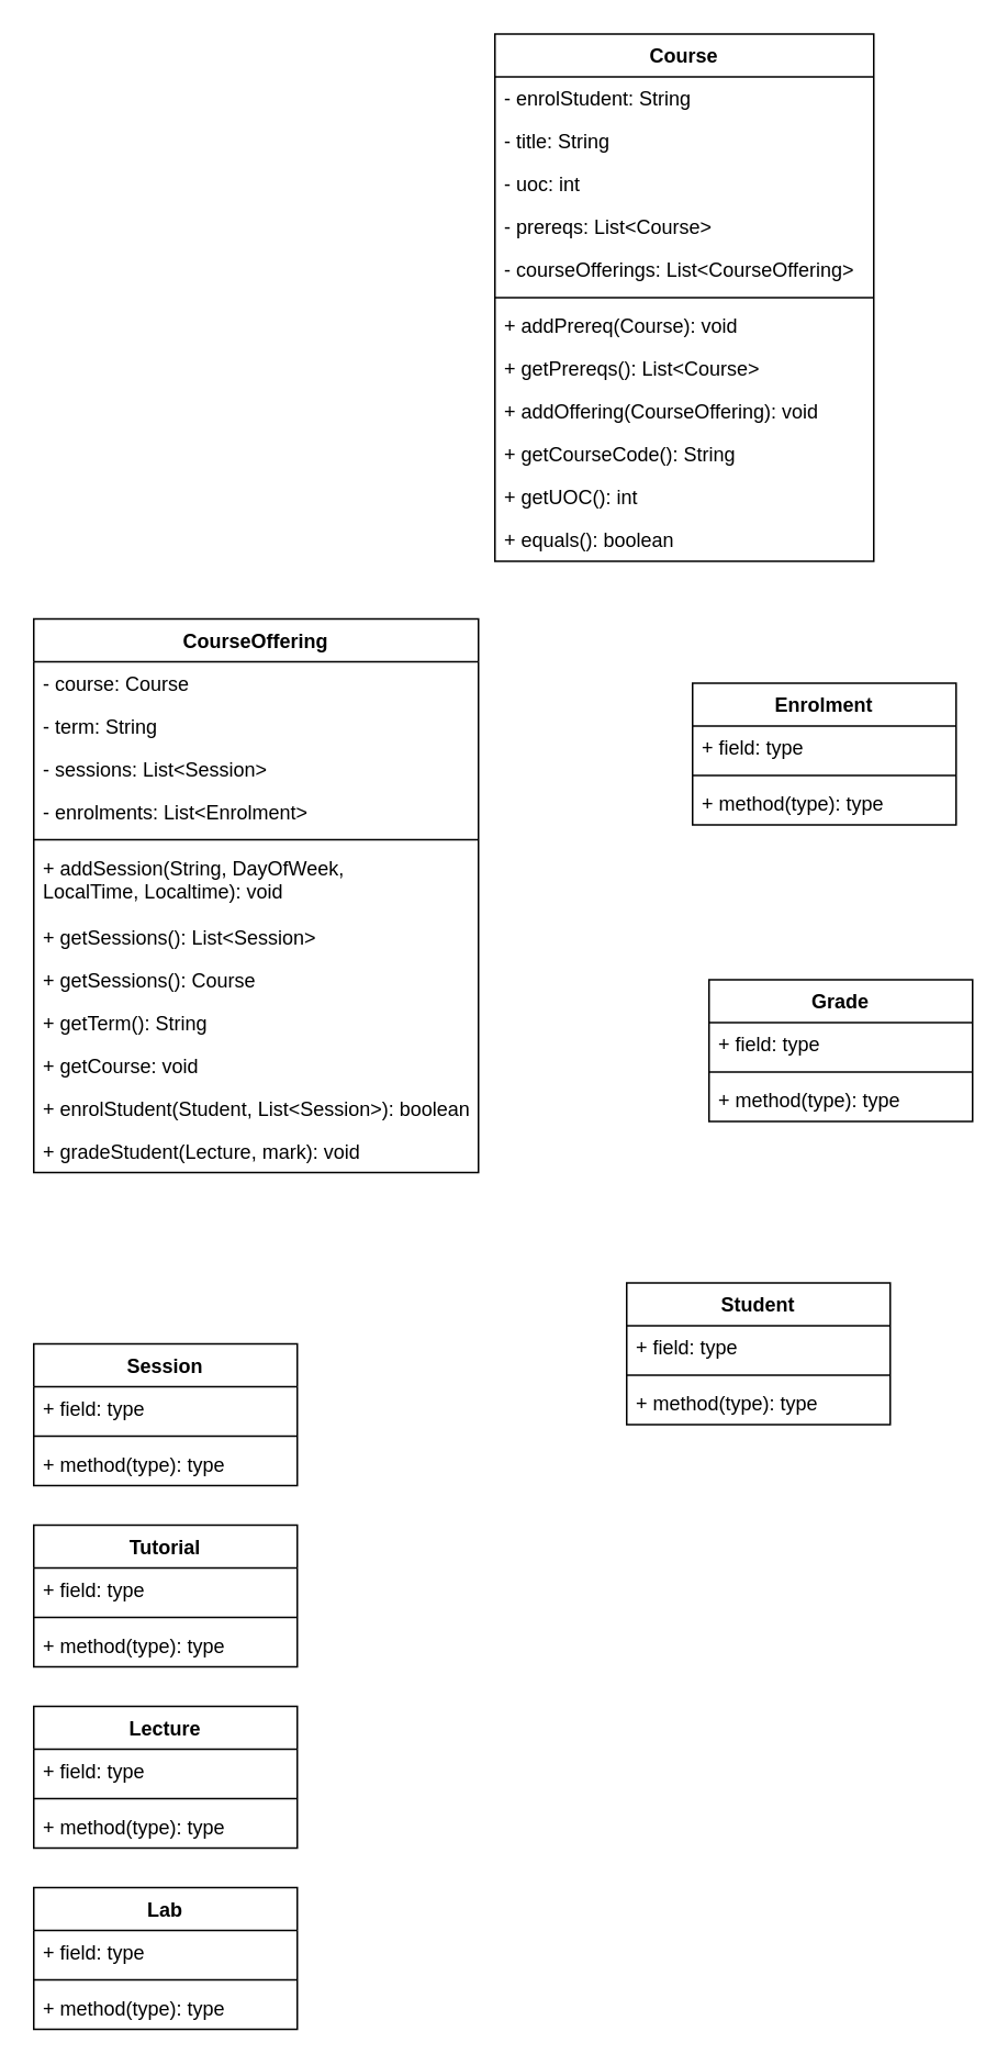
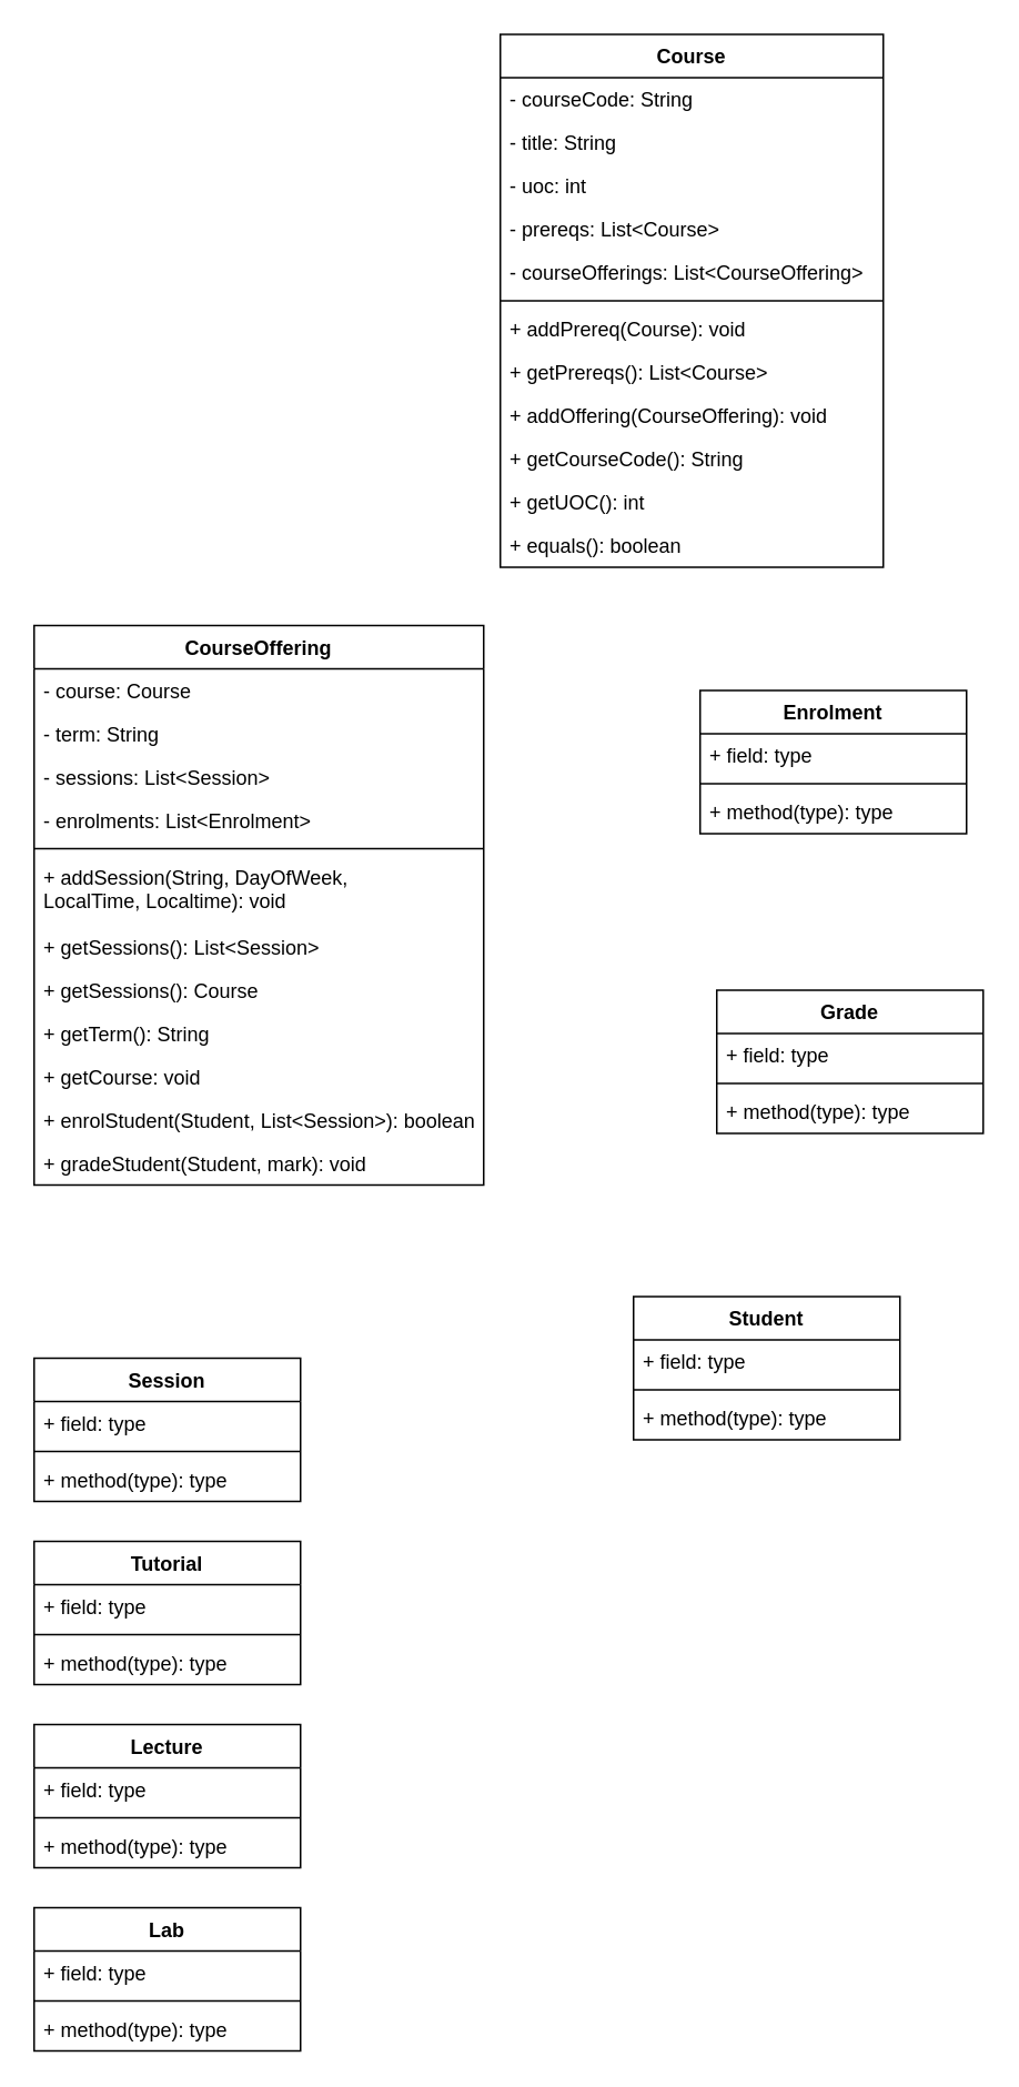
  <mxCell id="0" />
  <mxCell id="1" parent="0" />
  <mxCell id="2" value="Course" style="swimlane;fontStyle=1;align=center;verticalAlign=top;childLayout=stackLayout;horizontal=1;startSize=26;horizontalStack=0;resizeParent=1;resizeParentMax=0;resizeLast=0;collapsible=1;marginBottom=0;" parent="1" vertex="1"><mxGeometry x="300" y="20" width="230" height="320" as="geometry" /></mxCell>
- <mxCell id="3" value="- enrolStudent: String" style="text;strokeColor=none;fillColor=none;align=left;verticalAlign=top;spacingLeft=4;spacingRight=4;overflow=hidden;rotatable=0;points=[[0,0.5],[1,0.5]];portConstraint=eastwest;" parent="2" vertex="1"><mxGeometry y="26" width="230" height="26" as="geometry" /></mxCell>
+ <mxCell id="3" value="- courseCode: String" style="text;strokeColor=none;fillColor=none;align=left;verticalAlign=top;spacingLeft=4;spacingRight=4;overflow=hidden;rotatable=0;points=[[0,0.5],[1,0.5]];portConstraint=eastwest;" parent="2" vertex="1"><mxGeometry y="26" width="230" height="26" as="geometry" /></mxCell>
  <mxCell id="4" value="- title: String" style="text;strokeColor=none;fillColor=none;align=left;verticalAlign=top;spacingLeft=4;spacingRight=4;overflow=hidden;rotatable=0;points=[[0,0.5],[1,0.5]];portConstraint=eastwest;" parent="2" vertex="1"><mxGeometry y="52" width="230" height="26" as="geometry" /></mxCell>
  <mxCell id="5" value="- uoc: int" style="text;strokeColor=none;fillColor=none;align=left;verticalAlign=top;spacingLeft=4;spacingRight=4;overflow=hidden;rotatable=0;points=[[0,0.5],[1,0.5]];portConstraint=eastwest;" parent="2" vertex="1"><mxGeometry y="78" width="230" height="26" as="geometry" /></mxCell>
  <mxCell id="6" value="- prereqs: List&lt;Course&gt;" style="text;strokeColor=none;fillColor=none;align=left;verticalAlign=top;spacingLeft=4;spacingRight=4;overflow=hidden;rotatable=0;points=[[0,0.5],[1,0.5]];portConstraint=eastwest;" parent="2" vertex="1"><mxGeometry y="104" width="230" height="26" as="geometry" /></mxCell>
  <mxCell id="7" value="- courseOfferings: List&lt;CourseOffering&gt;" style="text;strokeColor=none;fillColor=none;align=left;verticalAlign=top;spacingLeft=4;spacingRight=4;overflow=hidden;rotatable=0;points=[[0,0.5],[1,0.5]];portConstraint=eastwest;" parent="2" vertex="1"><mxGeometry y="130" width="230" height="26" as="geometry" /></mxCell>
  <mxCell id="8" value="" style="line;strokeWidth=1;fillColor=none;align=left;verticalAlign=middle;spacingTop=-1;spacingLeft=3;spacingRight=3;rotatable=0;labelPosition=right;points=[];portConstraint=eastwest;" parent="2" vertex="1"><mxGeometry y="156" width="230" height="8" as="geometry" /></mxCell>
  <mxCell id="9" value="+ addPrereq(Course): void" style="text;strokeColor=none;fillColor=none;align=left;verticalAlign=top;spacingLeft=4;spacingRight=4;overflow=hidden;rotatable=0;points=[[0,0.5],[1,0.5]];portConstraint=eastwest;" parent="2" vertex="1"><mxGeometry y="164" width="230" height="26" as="geometry" /></mxCell>
  <mxCell id="10" value="+ getPrereqs(): List&lt;Course&gt;" style="text;strokeColor=none;fillColor=none;align=left;verticalAlign=top;spacingLeft=4;spacingRight=4;overflow=hidden;rotatable=0;points=[[0,0.5],[1,0.5]];portConstraint=eastwest;" parent="2" vertex="1"><mxGeometry y="190" width="230" height="26" as="geometry" /></mxCell>
  <mxCell id="11" value="+ addOffering(CourseOffering): void" style="text;strokeColor=none;fillColor=none;align=left;verticalAlign=top;spacingLeft=4;spacingRight=4;overflow=hidden;rotatable=0;points=[[0,0.5],[1,0.5]];portConstraint=eastwest;" parent="2" vertex="1"><mxGeometry y="216" width="230" height="26" as="geometry" /></mxCell>
  <mxCell id="12" value="+ getCourseCode(): String" style="text;strokeColor=none;fillColor=none;align=left;verticalAlign=top;spacingLeft=4;spacingRight=4;overflow=hidden;rotatable=0;points=[[0,0.5],[1,0.5]];portConstraint=eastwest;" parent="2" vertex="1"><mxGeometry y="242" width="230" height="26" as="geometry" /></mxCell>
  <mxCell id="13" value="+ getUOC(): int" style="text;strokeColor=none;fillColor=none;align=left;verticalAlign=top;spacingLeft=4;spacingRight=4;overflow=hidden;rotatable=0;points=[[0,0.5],[1,0.5]];portConstraint=eastwest;" parent="2" vertex="1"><mxGeometry y="268" width="230" height="26" as="geometry" /></mxCell>
  <mxCell id="14" value="+ equals(): boolean" style="text;strokeColor=none;fillColor=none;align=left;verticalAlign=top;spacingLeft=4;spacingRight=4;overflow=hidden;rotatable=0;points=[[0,0.5],[1,0.5]];portConstraint=eastwest;" parent="2" vertex="1"><mxGeometry y="294" width="230" height="26" as="geometry" /></mxCell>
  <mxCell id="15" value="CourseOffering" style="swimlane;fontStyle=1;align=center;verticalAlign=top;childLayout=stackLayout;horizontal=1;startSize=26;horizontalStack=0;resizeParent=1;resizeParentMax=0;resizeLast=0;collapsible=1;marginBottom=0;" parent="1" vertex="1"><mxGeometry x="20" y="375" width="270" height="336" as="geometry" /></mxCell>
  <mxCell id="16" value="- course: Course" style="text;strokeColor=none;fillColor=none;align=left;verticalAlign=top;spacingLeft=4;spacingRight=4;overflow=hidden;rotatable=0;points=[[0,0.5],[1,0.5]];portConstraint=eastwest;" parent="15" vertex="1"><mxGeometry y="26" width="270" height="26" as="geometry" /></mxCell>
  <mxCell id="17" value="- term: String" style="text;strokeColor=none;fillColor=none;align=left;verticalAlign=top;spacingLeft=4;spacingRight=4;overflow=hidden;rotatable=0;points=[[0,0.5],[1,0.5]];portConstraint=eastwest;" vertex="1" parent="15"><mxGeometry y="52" width="270" height="26" as="geometry" /></mxCell>
  <mxCell id="18" value="- sessions: List&lt;Session&gt;" style="text;strokeColor=none;fillColor=none;align=left;verticalAlign=top;spacingLeft=4;spacingRight=4;overflow=hidden;rotatable=0;points=[[0,0.5],[1,0.5]];portConstraint=eastwest;" vertex="1" parent="15"><mxGeometry y="78" width="270" height="26" as="geometry" /></mxCell>
  <mxCell id="19" value="- enrolments: List&lt;Enrolment&gt;" style="text;strokeColor=none;fillColor=none;align=left;verticalAlign=top;spacingLeft=4;spacingRight=4;overflow=hidden;rotatable=0;points=[[0,0.5],[1,0.5]];portConstraint=eastwest;" vertex="1" parent="15"><mxGeometry y="104" width="270" height="26" as="geometry" /></mxCell>
  <mxCell id="20" value="" style="line;strokeWidth=1;fillColor=none;align=left;verticalAlign=middle;spacingTop=-1;spacingLeft=3;spacingRight=3;rotatable=0;labelPosition=right;points=[];portConstraint=eastwest;" parent="15" vertex="1"><mxGeometry y="130" width="270" height="8" as="geometry" /></mxCell>
  <mxCell id="21" value="+ addSession(String, DayOfWeek, &#10;LocalTime, Localtime): void" style="text;strokeColor=none;fillColor=none;align=left;verticalAlign=top;spacingLeft=4;spacingRight=4;overflow=hidden;rotatable=0;points=[[0,0.5],[1,0.5]];portConstraint=eastwest;" parent="15" vertex="1"><mxGeometry y="138" width="270" height="42" as="geometry" /></mxCell>
  <mxCell id="22" value="+ getSessions(): List&lt;Session&gt;" style="text;strokeColor=none;fillColor=none;align=left;verticalAlign=top;spacingLeft=4;spacingRight=4;overflow=hidden;rotatable=0;points=[[0,0.5],[1,0.5]];portConstraint=eastwest;" vertex="1" parent="15"><mxGeometry y="180" width="270" height="26" as="geometry" /></mxCell>
  <mxCell id="23" value="+ getSessions(): Course" style="text;strokeColor=none;fillColor=none;align=left;verticalAlign=top;spacingLeft=4;spacingRight=4;overflow=hidden;rotatable=0;points=[[0,0.5],[1,0.5]];portConstraint=eastwest;" vertex="1" parent="15"><mxGeometry y="206" width="270" height="26" as="geometry" /></mxCell>
  <mxCell id="24" value="+ getTerm(): String" style="text;strokeColor=none;fillColor=none;align=left;verticalAlign=top;spacingLeft=4;spacingRight=4;overflow=hidden;rotatable=0;points=[[0,0.5],[1,0.5]];portConstraint=eastwest;" vertex="1" parent="15"><mxGeometry y="232" width="270" height="26" as="geometry" /></mxCell>
  <mxCell id="25" value="+ getCourse: void" style="text;strokeColor=none;fillColor=none;align=left;verticalAlign=top;spacingLeft=4;spacingRight=4;overflow=hidden;rotatable=0;points=[[0,0.5],[1,0.5]];portConstraint=eastwest;" vertex="1" parent="15"><mxGeometry y="258" width="270" height="26" as="geometry" /></mxCell>
  <mxCell id="26" value="+ enrolStudent(Student, List&lt;Session&gt;): boolean" style="text;strokeColor=none;fillColor=none;align=left;verticalAlign=top;spacingLeft=4;spacingRight=4;overflow=hidden;rotatable=0;points=[[0,0.5],[1,0.5]];portConstraint=eastwest;" vertex="1" parent="15"><mxGeometry y="284" width="270" height="26" as="geometry" /></mxCell>
- <mxCell id="27" value="+ gradeStudent(Lecture, mark): void" style="text;strokeColor=none;fillColor=none;align=left;verticalAlign=top;spacingLeft=4;spacingRight=4;overflow=hidden;rotatable=0;points=[[0,0.5],[1,0.5]];portConstraint=eastwest;" vertex="1" parent="15"><mxGeometry y="310" width="270" height="26" as="geometry" /></mxCell>
+ <mxCell id="27" value="+ gradeStudent(Student, mark): void" style="text;strokeColor=none;fillColor=none;align=left;verticalAlign=top;spacingLeft=4;spacingRight=4;overflow=hidden;rotatable=0;points=[[0,0.5],[1,0.5]];portConstraint=eastwest;" vertex="1" parent="15"><mxGeometry y="310" width="270" height="26" as="geometry" /></mxCell>
  <mxCell id="28" value="Enrolment" style="swimlane;fontStyle=1;align=center;verticalAlign=top;childLayout=stackLayout;horizontal=1;startSize=26;horizontalStack=0;resizeParent=1;resizeParentMax=0;resizeLast=0;collapsible=1;marginBottom=0;" parent="1" vertex="1"><mxGeometry x="420" y="414" width="160" height="86" as="geometry" /></mxCell>
  <mxCell id="29" value="+ field: type" style="text;strokeColor=none;fillColor=none;align=left;verticalAlign=top;spacingLeft=4;spacingRight=4;overflow=hidden;rotatable=0;points=[[0,0.5],[1,0.5]];portConstraint=eastwest;" parent="28" vertex="1"><mxGeometry y="26" width="160" height="26" as="geometry" /></mxCell>
  <mxCell id="30" value="" style="line;strokeWidth=1;fillColor=none;align=left;verticalAlign=middle;spacingTop=-1;spacingLeft=3;spacingRight=3;rotatable=0;labelPosition=right;points=[];portConstraint=eastwest;" parent="28" vertex="1"><mxGeometry y="52" width="160" height="8" as="geometry" /></mxCell>
  <mxCell id="31" value="+ method(type): type" style="text;strokeColor=none;fillColor=none;align=left;verticalAlign=top;spacingLeft=4;spacingRight=4;overflow=hidden;rotatable=0;points=[[0,0.5],[1,0.5]];portConstraint=eastwest;" parent="28" vertex="1"><mxGeometry y="60" width="160" height="26" as="geometry" /></mxCell>
  <mxCell id="32" value="Grade" style="swimlane;fontStyle=1;align=center;verticalAlign=top;childLayout=stackLayout;horizontal=1;startSize=26;horizontalStack=0;resizeParent=1;resizeParentMax=0;resizeLast=0;collapsible=1;marginBottom=0;" parent="1" vertex="1"><mxGeometry x="430" y="594" width="160" height="86" as="geometry" /></mxCell>
  <mxCell id="33" value="+ field: type" style="text;strokeColor=none;fillColor=none;align=left;verticalAlign=top;spacingLeft=4;spacingRight=4;overflow=hidden;rotatable=0;points=[[0,0.5],[1,0.5]];portConstraint=eastwest;" parent="32" vertex="1"><mxGeometry y="26" width="160" height="26" as="geometry" /></mxCell>
  <mxCell id="34" value="" style="line;strokeWidth=1;fillColor=none;align=left;verticalAlign=middle;spacingTop=-1;spacingLeft=3;spacingRight=3;rotatable=0;labelPosition=right;points=[];portConstraint=eastwest;" parent="32" vertex="1"><mxGeometry y="52" width="160" height="8" as="geometry" /></mxCell>
  <mxCell id="35" value="+ method(type): type" style="text;strokeColor=none;fillColor=none;align=left;verticalAlign=top;spacingLeft=4;spacingRight=4;overflow=hidden;rotatable=0;points=[[0,0.5],[1,0.5]];portConstraint=eastwest;" parent="32" vertex="1"><mxGeometry y="60" width="160" height="26" as="geometry" /></mxCell>
  <mxCell id="36" value="Student" style="swimlane;fontStyle=1;align=center;verticalAlign=top;childLayout=stackLayout;horizontal=1;startSize=26;horizontalStack=0;resizeParent=1;resizeParentMax=0;resizeLast=0;collapsible=1;marginBottom=0;" parent="1" vertex="1"><mxGeometry x="380" y="778" width="160" height="86" as="geometry" /></mxCell>
  <mxCell id="37" value="+ field: type" style="text;strokeColor=none;fillColor=none;align=left;verticalAlign=top;spacingLeft=4;spacingRight=4;overflow=hidden;rotatable=0;points=[[0,0.5],[1,0.5]];portConstraint=eastwest;" parent="36" vertex="1"><mxGeometry y="26" width="160" height="26" as="geometry" /></mxCell>
  <mxCell id="38" value="" style="line;strokeWidth=1;fillColor=none;align=left;verticalAlign=middle;spacingTop=-1;spacingLeft=3;spacingRight=3;rotatable=0;labelPosition=right;points=[];portConstraint=eastwest;" parent="36" vertex="1"><mxGeometry y="52" width="160" height="8" as="geometry" /></mxCell>
  <mxCell id="39" value="+ method(type): type" style="text;strokeColor=none;fillColor=none;align=left;verticalAlign=top;spacingLeft=4;spacingRight=4;overflow=hidden;rotatable=0;points=[[0,0.5],[1,0.5]];portConstraint=eastwest;" parent="36" vertex="1"><mxGeometry y="60" width="160" height="26" as="geometry" /></mxCell>
  <mxCell id="40" value="Session" style="swimlane;fontStyle=1;align=center;verticalAlign=top;childLayout=stackLayout;horizontal=1;startSize=26;horizontalStack=0;resizeParent=1;resizeParentMax=0;resizeLast=0;collapsible=1;marginBottom=0;" parent="1" vertex="1"><mxGeometry x="20" y="815" width="160" height="86" as="geometry" /></mxCell>
  <mxCell id="41" value="+ field: type" style="text;strokeColor=none;fillColor=none;align=left;verticalAlign=top;spacingLeft=4;spacingRight=4;overflow=hidden;rotatable=0;points=[[0,0.5],[1,0.5]];portConstraint=eastwest;" parent="40" vertex="1"><mxGeometry y="26" width="160" height="26" as="geometry" /></mxCell>
  <mxCell id="42" value="" style="line;strokeWidth=1;fillColor=none;align=left;verticalAlign=middle;spacingTop=-1;spacingLeft=3;spacingRight=3;rotatable=0;labelPosition=right;points=[];portConstraint=eastwest;" parent="40" vertex="1"><mxGeometry y="52" width="160" height="8" as="geometry" /></mxCell>
  <mxCell id="43" value="+ method(type): type" style="text;strokeColor=none;fillColor=none;align=left;verticalAlign=top;spacingLeft=4;spacingRight=4;overflow=hidden;rotatable=0;points=[[0,0.5],[1,0.5]];portConstraint=eastwest;" parent="40" vertex="1"><mxGeometry y="60" width="160" height="26" as="geometry" /></mxCell>
  <mxCell id="44" value="Tutorial" style="swimlane;fontStyle=1;align=center;verticalAlign=top;childLayout=stackLayout;horizontal=1;startSize=26;horizontalStack=0;resizeParent=1;resizeParentMax=0;resizeLast=0;collapsible=1;marginBottom=0;" parent="1" vertex="1"><mxGeometry x="20" y="925" width="160" height="86" as="geometry" /></mxCell>
  <mxCell id="45" value="+ field: type" style="text;strokeColor=none;fillColor=none;align=left;verticalAlign=top;spacingLeft=4;spacingRight=4;overflow=hidden;rotatable=0;points=[[0,0.5],[1,0.5]];portConstraint=eastwest;" parent="44" vertex="1"><mxGeometry y="26" width="160" height="26" as="geometry" /></mxCell>
  <mxCell id="46" value="" style="line;strokeWidth=1;fillColor=none;align=left;verticalAlign=middle;spacingTop=-1;spacingLeft=3;spacingRight=3;rotatable=0;labelPosition=right;points=[];portConstraint=eastwest;" parent="44" vertex="1"><mxGeometry y="52" width="160" height="8" as="geometry" /></mxCell>
  <mxCell id="47" value="+ method(type): type" style="text;strokeColor=none;fillColor=none;align=left;verticalAlign=top;spacingLeft=4;spacingRight=4;overflow=hidden;rotatable=0;points=[[0,0.5],[1,0.5]];portConstraint=eastwest;" parent="44" vertex="1"><mxGeometry y="60" width="160" height="26" as="geometry" /></mxCell>
  <mxCell id="48" value="Lecture" style="swimlane;fontStyle=1;align=center;verticalAlign=top;childLayout=stackLayout;horizontal=1;startSize=26;horizontalStack=0;resizeParent=1;resizeParentMax=0;resizeLast=0;collapsible=1;marginBottom=0;" parent="1" vertex="1"><mxGeometry x="20" y="1035" width="160" height="86" as="geometry" /></mxCell>
  <mxCell id="49" value="+ field: type" style="text;strokeColor=none;fillColor=none;align=left;verticalAlign=top;spacingLeft=4;spacingRight=4;overflow=hidden;rotatable=0;points=[[0,0.5],[1,0.5]];portConstraint=eastwest;" parent="48" vertex="1"><mxGeometry y="26" width="160" height="26" as="geometry" /></mxCell>
  <mxCell id="50" value="" style="line;strokeWidth=1;fillColor=none;align=left;verticalAlign=middle;spacingTop=-1;spacingLeft=3;spacingRight=3;rotatable=0;labelPosition=right;points=[];portConstraint=eastwest;" parent="48" vertex="1"><mxGeometry y="52" width="160" height="8" as="geometry" /></mxCell>
  <mxCell id="51" value="+ method(type): type" style="text;strokeColor=none;fillColor=none;align=left;verticalAlign=top;spacingLeft=4;spacingRight=4;overflow=hidden;rotatable=0;points=[[0,0.5],[1,0.5]];portConstraint=eastwest;" parent="48" vertex="1"><mxGeometry y="60" width="160" height="26" as="geometry" /></mxCell>
  <mxCell id="52" value="Lab" style="swimlane;fontStyle=1;align=center;verticalAlign=top;childLayout=stackLayout;horizontal=1;startSize=26;horizontalStack=0;resizeParent=1;resizeParentMax=0;resizeLast=0;collapsible=1;marginBottom=0;" parent="1" vertex="1"><mxGeometry x="20" y="1145" width="160" height="86" as="geometry" /></mxCell>
  <mxCell id="53" value="+ field: type" style="text;strokeColor=none;fillColor=none;align=left;verticalAlign=top;spacingLeft=4;spacingRight=4;overflow=hidden;rotatable=0;points=[[0,0.5],[1,0.5]];portConstraint=eastwest;" parent="52" vertex="1"><mxGeometry y="26" width="160" height="26" as="geometry" /></mxCell>
  <mxCell id="54" value="" style="line;strokeWidth=1;fillColor=none;align=left;verticalAlign=middle;spacingTop=-1;spacingLeft=3;spacingRight=3;rotatable=0;labelPosition=right;points=[];portConstraint=eastwest;" parent="52" vertex="1"><mxGeometry y="52" width="160" height="8" as="geometry" /></mxCell>
  <mxCell id="55" value="+ method(type): type" style="text;strokeColor=none;fillColor=none;align=left;verticalAlign=top;spacingLeft=4;spacingRight=4;overflow=hidden;rotatable=0;points=[[0,0.5],[1,0.5]];portConstraint=eastwest;" parent="52" vertex="1"><mxGeometry y="60" width="160" height="26" as="geometry" /></mxCell>
